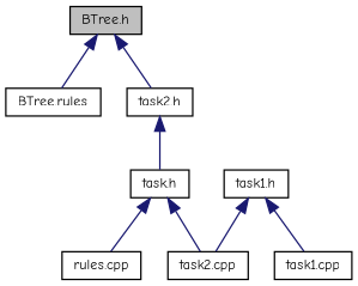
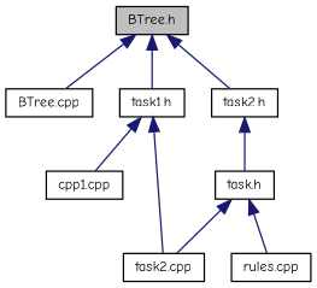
  digraph {
    fontname="Comic Neue"
    node [color=black fillcolor=white fontname="Comic Neue" fontsize=10 shape=record style=filled]
    edge [color=midnightblue dir=back fontname="Comic Neue" fontsize=10 labelfontname=Helvetica labelfontsize=10 style=solid]
    n1 [fillcolor=grey75 fontcolor=black height=0.2 label="BTree.h" width=0.4]
-   n2 [height=0.2 label="BTree.rules" width=0.4]
+   n2 [height=0.2 label="BTree.cpp" width=0.4]
    n3 [height=0.2 label="task1.h" width=0.4]
    n4 [height=0.2 label="task2.h" width=0.4]
-   n5 [height=0.2 label="task1.cpp" width=0.4]
+   n5 [height=0.2 label="cpp1.cpp" width=0.4]
    n6 [height=0.2 label="task2.cpp" width=0.4]
    n7 [height=0.2 label="task.h" width=0.4]
    n8 [height=0.2 label="rules.cpp" width=0.4]
    n1 -> n2
+   n1 -> n3
    n1 -> n4
    n3 -> n5
    n3 -> n6
    n4 -> n7
    n7 -> n6
    n7 -> n8
  }
